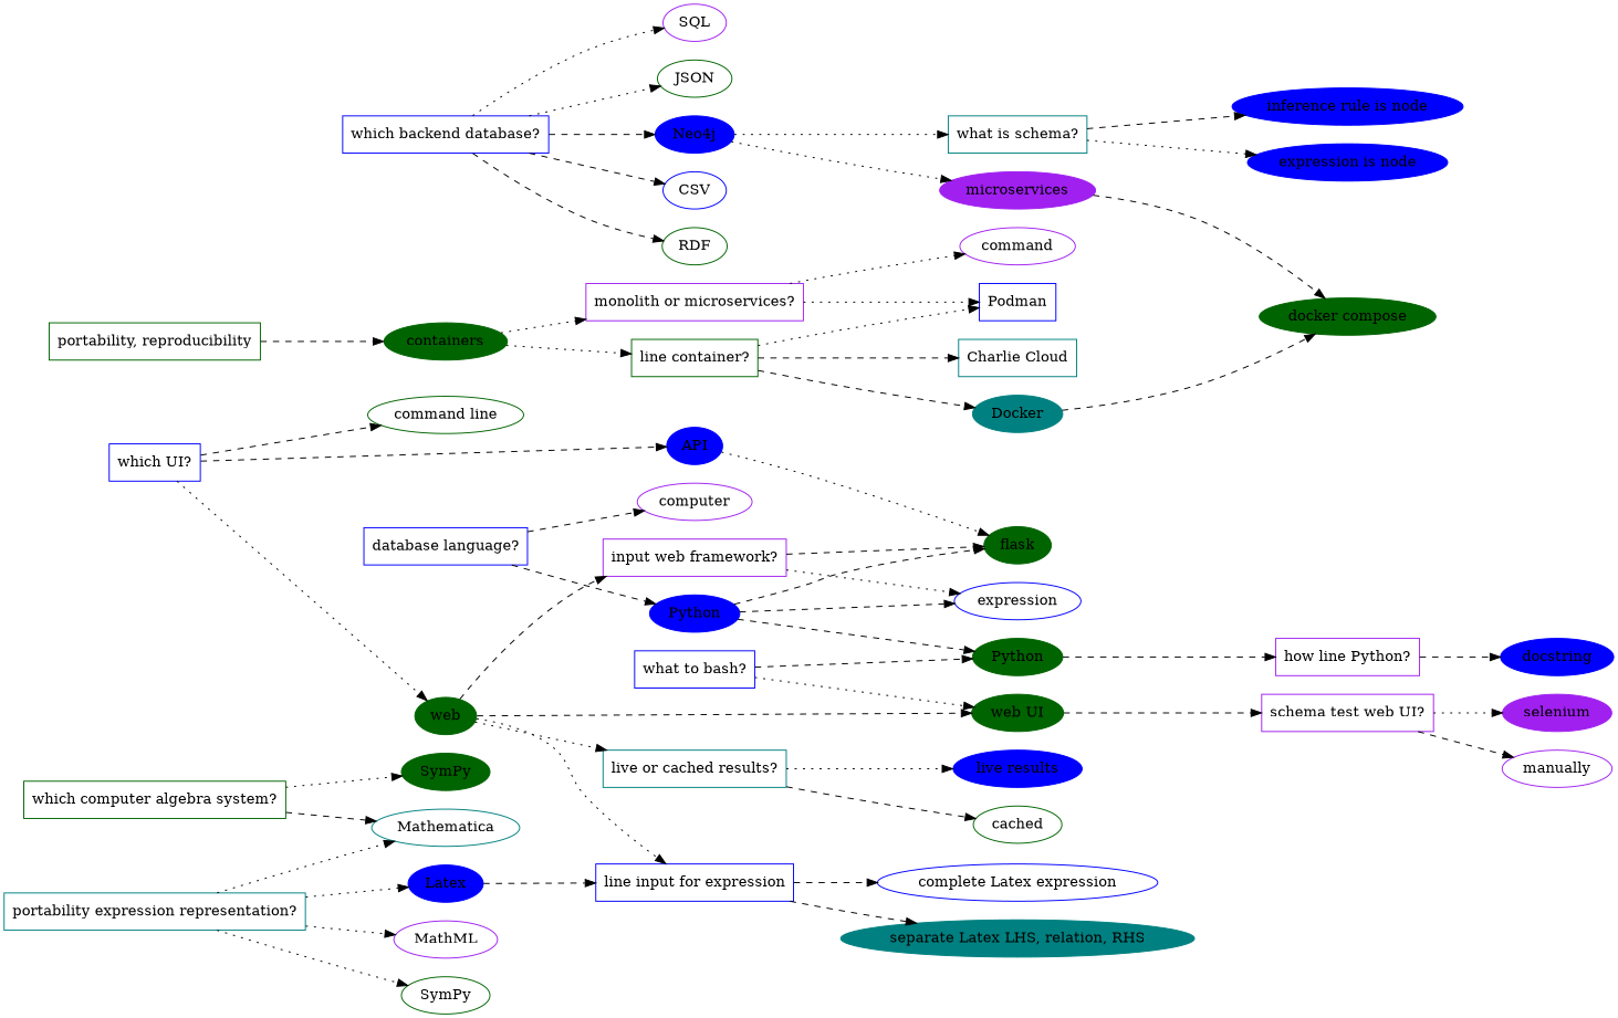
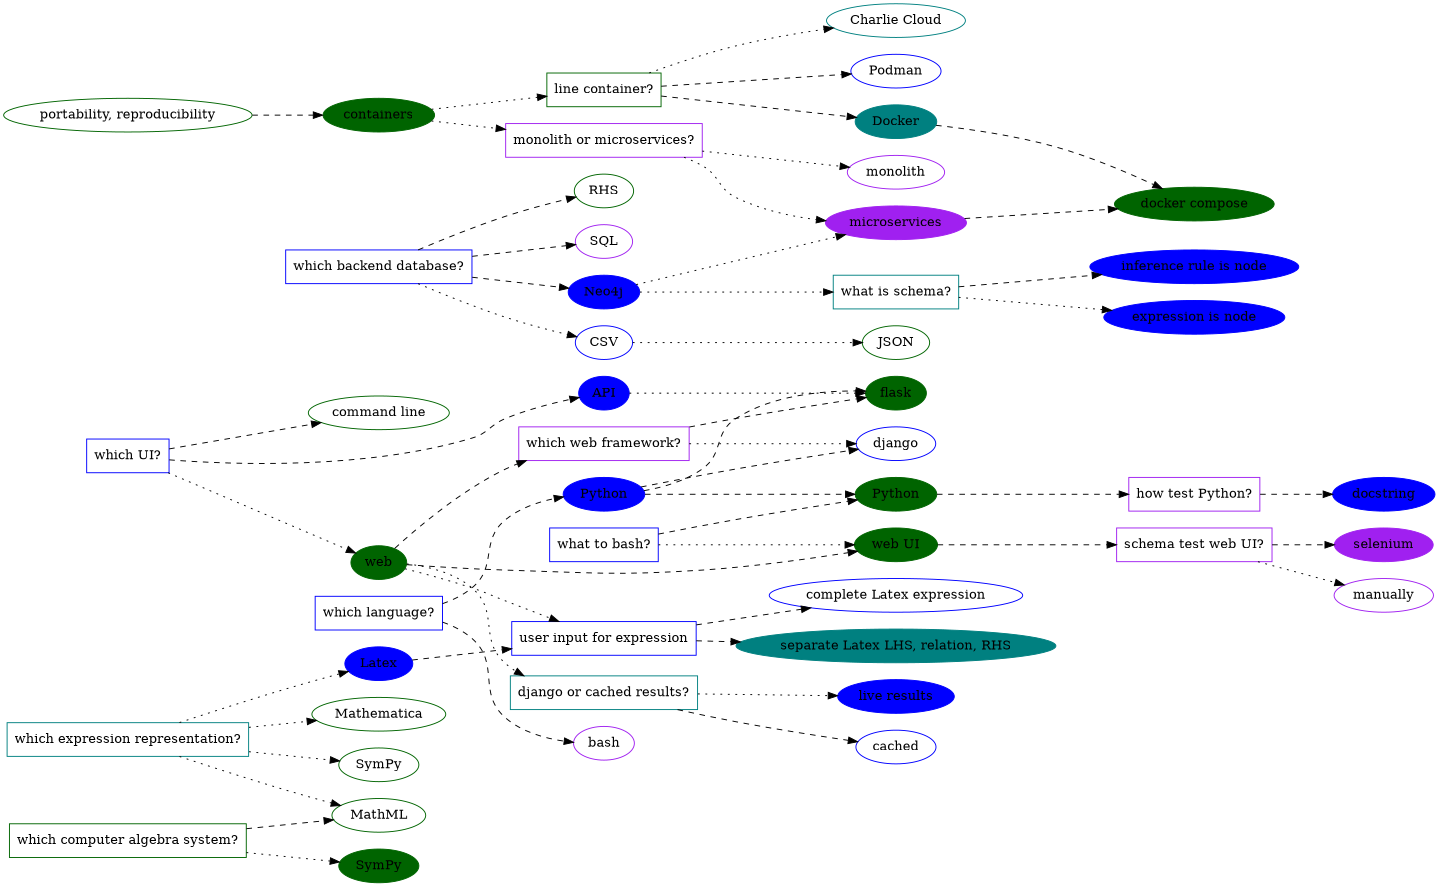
  digraph {
    rankdir=LR
    node [color=blue]
    edge [style=dashed]
    n1 [label="which UI?" shape=rectangle]
    n2 [color=darkgreen label="command line"]
    n3 [label=API style=filled]
    n4 [color=darkgreen label=web style=filled]
    n5 [color=darkgreen label=flask style=filled]
-   n6 [color=purple label="input web framework?" shape=rectangle]
+   n6 [color=purple label="which web framework?" shape=rectangle]
    n7 [color=darkgreen label="web UI" style=filled]
-   n8 [label="line input for expression" shape=rectangle]
-   n9 [color=teal label="live or cached results?" shape=rectangle]
-   n10 [label=expression]
+   n8 [label="user input for expression" shape=rectangle]
+   n9 [color=teal label="django or cached results?" shape=rectangle]
+   n10 [label=django]
    n11 [color=purple label="schema test web UI?" shape=rectangle]
    n12 [label="complete Latex expression"]
    n13 [color=teal label="separate Latex LHS, relation, RHS" style=filled]
    n14 [label="live results" style=filled]
-   n15 [color=darkgreen label=cached]
-   n16 [label="database language?" shape=rectangle]
+   n15 [label=cached]
+   n16 [label="which language?" shape=rectangle]
    n17 [label=Python style=filled]
-   n18 [color=purple label=computer]
+   n18 [color=purple label=bash]
    n19 [color=darkgreen label=Python style=filled]
-   n20 [color=purple label="how line Python?" shape=rectangle]
+   n20 [color=purple label="how test Python?" shape=rectangle]
    n21 [label="which backend database?" shape=rectangle]
    n22 [label=Neo4j style=filled]
    n23 [label=CSV]
-   n24 [color=darkgreen label=RDF]
+   n24 [color=darkgreen label=RHS]
    n25 [color=purple label=SQL]
    n26 [color=darkgreen label=JSON]
    n27 [color=purple label=microservices style=filled]
    n28 [color=teal label="what is schema?" shape=rectangle]
    n29 [color=darkgreen label="docker compose" style=filled]
    n30 [label="expression is node" style=filled]
    n31 [label="inference rule is node" style=filled]
    n32 [color=darkgreen label="which computer algebra system?" shape=rectangle]
-   n33 [color=teal label=Mathematica]
+   n33 [color=darkgreen label=Mathematica]
    n34 [color=darkgreen label=SymPy style=filled]
-   n35 [color=teal label="portability expression representation?" shape=rectangle]
+   n35 [color=teal label="which expression representation?" shape=rectangle]
    n36 [label=Latex style=filled]
-   n37 [color=purple label=MathML]
+   n37 [color=darkgreen label=MathML]
    n38 [color=darkgreen label=SymPy]
-   n39 [color=darkgreen label="portability, reproducibility" shape=rectangle]
+   n39 [color=darkgreen label="portability, reproducibility" shape=ellipse]
    n40 [color=darkgreen label=containers style=filled]
    n41 [color=darkgreen label="line container?" shape=rectangle]
    n42 [color=purple label="monolith or microservices?" shape=rectangle]
-   n43 [label=Podman shape=box]
-   n44 [color=teal label="Charlie Cloud" shape=box]
+   n43 [label=Podman]
+   n44 [color=teal label="Charlie Cloud"]
    n45 [color=teal label=Docker style=filled]
-   n46 [color=purple label=command]
+   n46 [color=purple label=monolith]
    n47 [label="what to bash?" shape=rectangle]
    n48 [color=purple label=selenium style=filled]
    n49 [color=purple label=manually]
    n50 [label=docstring style=filled]
    n1 -> n2
    n1 -> n3
    n1 -> n4 [style=dotted]
    n3 -> n5 [style=dotted]
    n4 -> n6
    n4 -> n7
    n4 -> n8 [style=dotted]
    n4 -> n9 [style=dotted]
    n6 -> n5
    n6 -> n10 [style=dotted]
    n7 -> n11
    n8 -> n12
    n8 -> n13
    n9 -> n14 [style=dotted]
    n9 -> n15
-   n11 -> n48 [style=dotted]
-   n11 -> n49
+   n11 -> n48
+   n11 -> n49 [style=dotted]
    n16 -> n17
    n16 -> n18
    n17 -> n5
    n17 -> n10
    n17 -> n19
    n19 -> n20
    n20 -> n50
    n21 -> n22
-   n21 -> n23
+   n21 -> n23 [style=dotted]
    n21 -> n24
-   n21 -> n25 [style=dotted]
-   n21 -> n26 [style=dotted]
+   n21 -> n25
+   n23 -> n26 [style=dotted]
    n22 -> n27 [style=dotted]
    n22 -> n28 [style=dotted]
    n27 -> n29
    n28 -> n30 [style=dotted]
    n28 -> n31
-   n32 -> n33
+   n32 -> n37
    n32 -> n34 [style=dotted]
    n35 -> n33 [style=dotted]
    n35 -> n36 [style=dotted]
    n35 -> n37 [style=dotted]
    n35 -> n38 [style=dotted]
    n36 -> n8
    n39 -> n40
    n40 -> n41 [style=dotted]
    n40 -> n42 [style=dotted]
-   n41 -> n43 [style=dotted]
-   n41 -> n44
+   n41 -> n43
+   n41 -> n44 [style=dotted]
    n41 -> n45
-   n42 -> n43 [style=dotted]
+   n42 -> n27 [style=dotted]
    n42 -> n46 [style=dotted]
    n45 -> n29
    n47 -> n7 [style=dotted]
    n47 -> n19
  }
